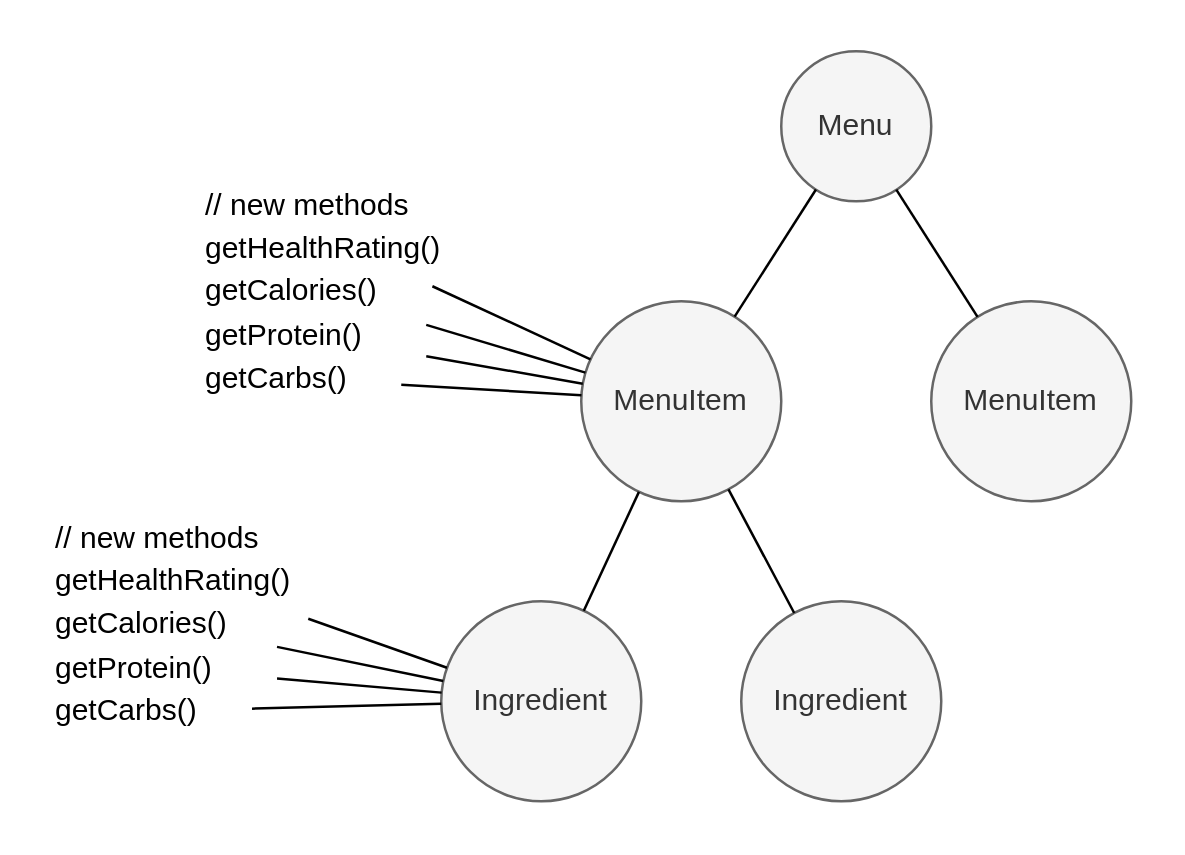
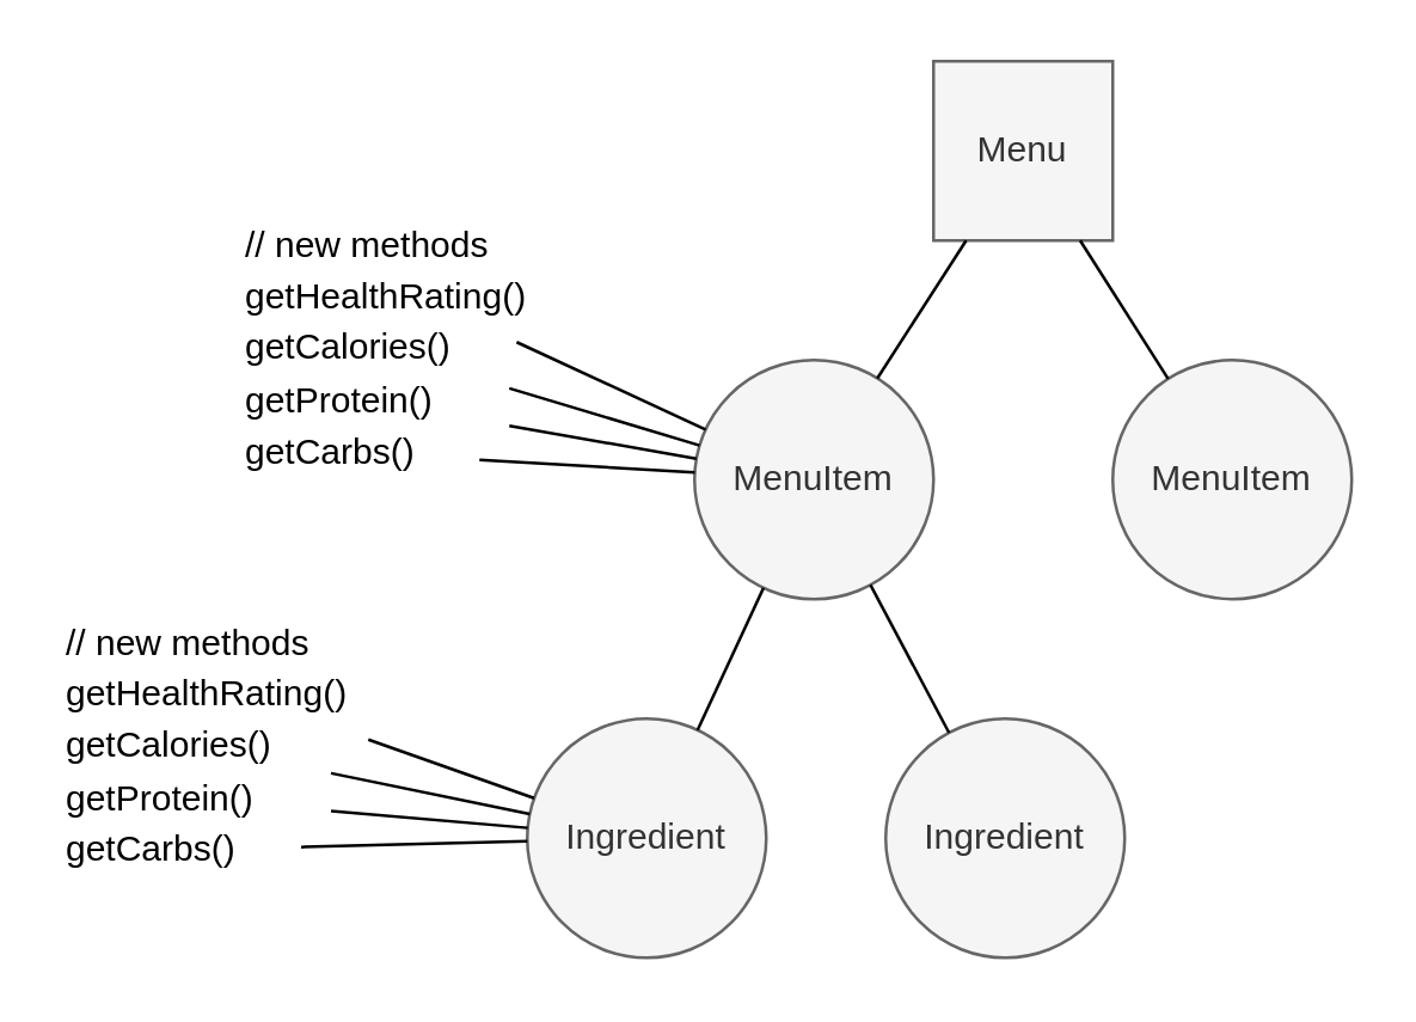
  <mxCell id="0" />
  <mxCell id="1" parent="0" />
- <mxCell id="2" value="Menu" style="ellipse;whiteSpace=wrap;html=1;aspect=fixed;fillColor=#f5f5f5;fontColor=#333333;strokeColor=#666666;" vertex="1" parent="1"><mxGeometry x="312" y="20" width="60" height="60" as="geometry" /></mxCell>
+ <mxCell id="2" value="Menu" style="whiteSpace=wrap;html=1;aspect=fixed;fillColor=#f5f5f5;fontColor=#333333;strokeColor=#666666;rounded=0;" vertex="1" parent="1"><mxGeometry x="312" y="20" width="60" height="60" as="geometry" /></mxCell>
  <mxCell id="3" value="MenuItem" style="ellipse;whiteSpace=wrap;html=1;aspect=fixed;fillColor=#f5f5f5;fontColor=#333333;strokeColor=#666666;" vertex="1" parent="1"><mxGeometry x="232" y="120" width="80" height="80" as="geometry" /></mxCell>
  <mxCell id="4" value="MenuItem" style="ellipse;whiteSpace=wrap;html=1;aspect=fixed;fillColor=#f5f5f5;fontColor=#333333;strokeColor=#666666;" vertex="1" parent="1"><mxGeometry x="372" y="120" width="80" height="80" as="geometry" /></mxCell>
  <mxCell id="5" value="Ingredient" style="ellipse;whiteSpace=wrap;html=1;aspect=fixed;fillColor=#f5f5f5;fontColor=#333333;strokeColor=#666666;" vertex="1" parent="1"><mxGeometry x="176" y="240" width="80" height="80" as="geometry" /></mxCell>
  <mxCell id="6" value="Ingredient" style="ellipse;whiteSpace=wrap;html=1;aspect=fixed;fillColor=#f5f5f5;fontColor=#333333;strokeColor=#666666;" vertex="1" parent="1"><mxGeometry x="296" y="240" width="80" height="80" as="geometry" /></mxCell>
  <mxCell id="7" value="" style="endArrow=none;html=1;rounded=0;" edge="1" parent="1" source="3" target="2"><mxGeometry width="50" height="50" relative="1" as="geometry"><mxPoint x="242" y="60" as="sourcePoint" /><mxPoint x="292" y="10" as="targetPoint" /></mxGeometry></mxCell>
  <mxCell id="8" value="" style="endArrow=none;html=1;rounded=0;" edge="1" parent="1" source="2" target="4"><mxGeometry width="50" height="50" relative="1" as="geometry"><mxPoint x="262" y="190" as="sourcePoint" /><mxPoint x="312" y="140" as="targetPoint" /></mxGeometry></mxCell>
  <mxCell id="9" value="" style="endArrow=none;html=1;rounded=0;" edge="1" parent="1" source="3" target="6"><mxGeometry width="50" height="50" relative="1" as="geometry"><mxPoint x="262" y="190" as="sourcePoint" /><mxPoint x="312" y="140" as="targetPoint" /></mxGeometry></mxCell>
  <mxCell id="10" value="" style="endArrow=none;html=1;rounded=0;" edge="1" parent="1" source="5" target="3"><mxGeometry width="50" height="50" relative="1" as="geometry"><mxPoint x="262" y="190" as="sourcePoint" /><mxPoint x="312" y="140" as="targetPoint" /></mxGeometry></mxCell>
  <mxCell id="11" value="// new methods" style="text;html=1;align=left;verticalAlign=middle;resizable=0;points=[];autosize=1;strokeColor=none;fillColor=none;" vertex="1" parent="1"><mxGeometry x="80" y="67" width="100" height="30" as="geometry" /></mxCell>
  <mxCell id="12" value="getHealthRating()" style="text;html=1;align=left;verticalAlign=middle;resizable=0;points=[];autosize=1;strokeColor=none;fillColor=none;" vertex="1" parent="1"><mxGeometry x="80" y="84" width="120" height="30" as="geometry" /></mxCell>
  <mxCell id="13" value="getCalories()" style="text;html=1;align=left;verticalAlign=middle;resizable=0;points=[];autosize=1;strokeColor=none;fillColor=none;" vertex="1" parent="1"><mxGeometry x="80" y="101" width="90" height="30" as="geometry" /></mxCell>
  <mxCell id="14" value="getProtein()" style="text;html=1;align=left;verticalAlign=middle;resizable=0;points=[];autosize=1;strokeColor=none;fillColor=none;" vertex="1" parent="1"><mxGeometry x="80" y="119" width="90" height="30" as="geometry" /></mxCell>
  <mxCell id="15" value="getCarbs()" style="text;html=1;align=left;verticalAlign=middle;resizable=0;points=[];autosize=1;strokeColor=none;fillColor=none;" vertex="1" parent="1"><mxGeometry x="80" y="136" width="80" height="30" as="geometry" /></mxCell>
  <mxCell id="16" value="" style="endArrow=none;html=1;rounded=0;" edge="1" parent="1" source="12" target="3"><mxGeometry width="50" height="50" relative="1" as="geometry"><mxPoint x="-48" y="260" as="sourcePoint" /><mxPoint x="2" y="210" as="targetPoint" /></mxGeometry></mxCell>
  <mxCell id="17" value="" style="endArrow=none;html=1;rounded=0;" edge="1" parent="1" source="13" target="3"><mxGeometry width="50" height="50" relative="1" as="geometry"><mxPoint x="162" y="30" as="sourcePoint" /><mxPoint x="272" y="200" as="targetPoint" /></mxGeometry></mxCell>
  <mxCell id="18" value="" style="endArrow=none;html=1;rounded=0;" edge="1" parent="1" source="15" target="3"><mxGeometry width="50" height="50" relative="1" as="geometry"><mxPoint x="162" y="30" as="sourcePoint" /><mxPoint x="212" y="-20" as="targetPoint" /></mxGeometry></mxCell>
  <mxCell id="19" value="" style="endArrow=none;html=1;rounded=0;" edge="1" parent="1" source="14" target="3"><mxGeometry width="50" height="50" relative="1" as="geometry"><mxPoint x="162" y="30" as="sourcePoint" /><mxPoint x="212" y="-20" as="targetPoint" /></mxGeometry></mxCell>
  <mxCell id="20" value="// new methods" style="text;html=1;align=left;verticalAlign=middle;resizable=0;points=[];autosize=1;strokeColor=none;fillColor=none;" vertex="1" parent="1"><mxGeometry x="20.31" y="200" width="100" height="30" as="geometry" /></mxCell>
  <mxCell id="21" value="getHealthRating()" style="text;html=1;align=left;verticalAlign=middle;resizable=0;points=[];autosize=1;strokeColor=none;fillColor=none;" vertex="1" parent="1"><mxGeometry x="20.31" y="217" width="120" height="30" as="geometry" /></mxCell>
  <mxCell id="22" value="getCalories()" style="text;html=1;align=left;verticalAlign=middle;resizable=0;points=[];autosize=1;strokeColor=none;fillColor=none;" vertex="1" parent="1"><mxGeometry x="20.31" y="234" width="90" height="30" as="geometry" /></mxCell>
  <mxCell id="23" value="getProtein()" style="text;html=1;align=left;verticalAlign=middle;resizable=0;points=[];autosize=1;strokeColor=none;fillColor=none;" vertex="1" parent="1"><mxGeometry x="20.31" y="252" width="90" height="30" as="geometry" /></mxCell>
  <mxCell id="24" value="getCarbs()" style="text;html=1;align=left;verticalAlign=middle;resizable=0;points=[];autosize=1;strokeColor=none;fillColor=none;" vertex="1" parent="1"><mxGeometry x="20.31" y="269" width="80" height="30" as="geometry" /></mxCell>
  <mxCell id="25" value="" style="endArrow=none;html=1;rounded=0;" edge="1" parent="1" source="21" target="5"><mxGeometry width="50" height="50" relative="1" as="geometry"><mxPoint x="-107.69" y="393" as="sourcePoint" /><mxPoint x="176" y="276.22" as="targetPoint" /></mxGeometry></mxCell>
  <mxCell id="26" value="" style="endArrow=none;html=1;rounded=0;" edge="1" parent="1" source="22" target="5"><mxGeometry width="50" height="50" relative="1" as="geometry"><mxPoint x="102.31" y="163" as="sourcePoint" /><mxPoint x="173.99" y="281.53" as="targetPoint" /></mxGeometry></mxCell>
  <mxCell id="27" value="" style="endArrow=none;html=1;rounded=0;" edge="1" parent="1" source="24" target="5"><mxGeometry width="50" height="50" relative="1" as="geometry"><mxPoint x="102.31" y="163" as="sourcePoint" /><mxPoint x="172.38" y="290.636" as="targetPoint" /></mxGeometry></mxCell>
  <mxCell id="28" value="" style="endArrow=none;html=1;rounded=0;" edge="1" parent="1" source="23" target="5"><mxGeometry width="50" height="50" relative="1" as="geometry"><mxPoint x="102.31" y="163" as="sourcePoint" /><mxPoint x="172.921" y="286.033" as="targetPoint" /></mxGeometry></mxCell>
